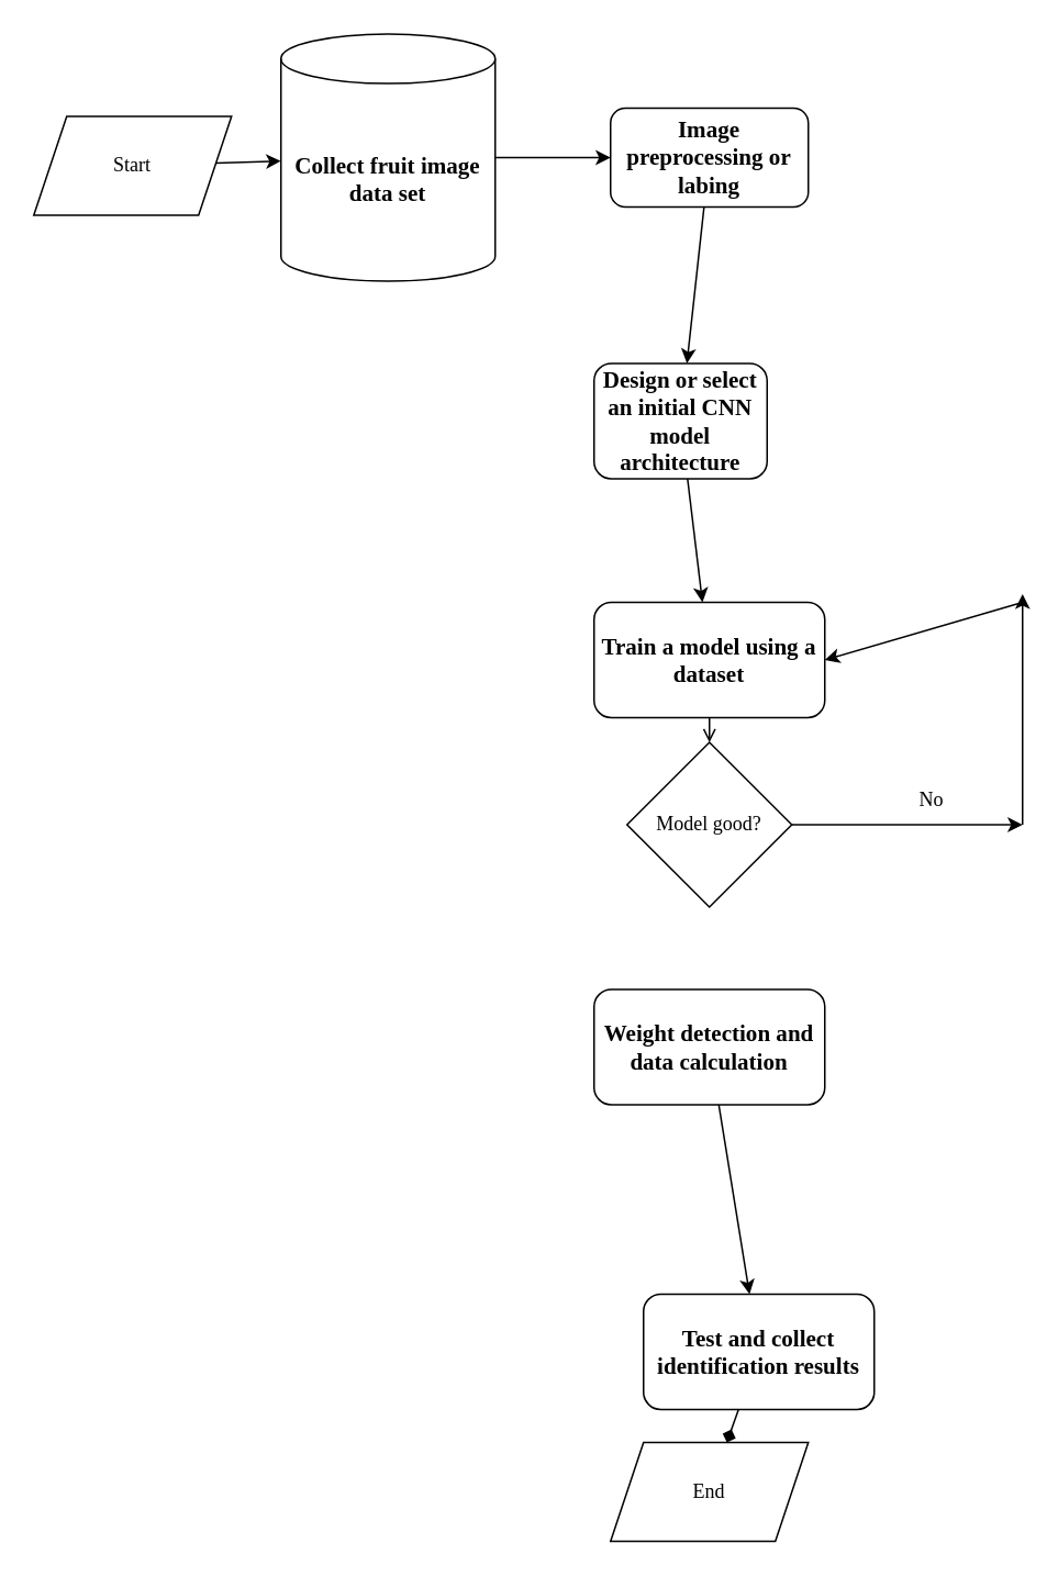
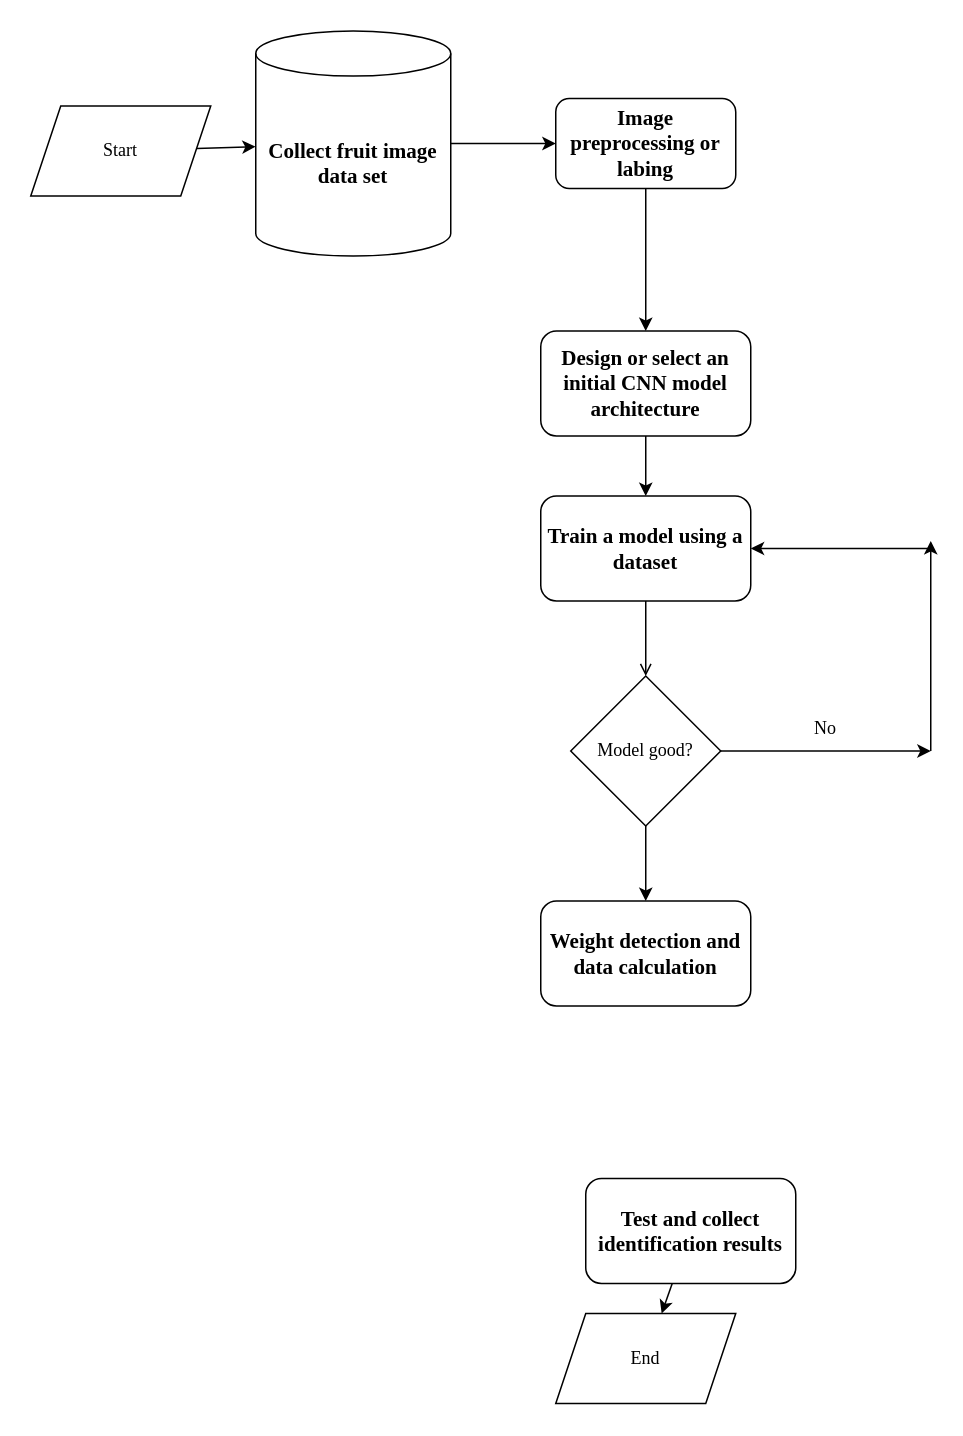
  <mxCell id="0" />
  <mxCell id="1" parent="0" />
  <mxCell id="2" style="edgeStyle=none;html=1;fontFamily=Comic Sans MS;exitX=1;exitY=0.5;exitDx=0;exitDy=0;exitPerimeter=0;" edge="1" parent="1" source="7" target="4"><mxGeometry relative="1" as="geometry"><mxPoint x="190" y="170" as="targetPoint" /><mxPoint x="250" y="60" as="sourcePoint" /></mxGeometry></mxCell>
  <mxCell id="3" value="" style="edgeStyle=none;html=1;fontFamily=Comic Sans MS;" edge="1" parent="1" source="4" target="6"><mxGeometry relative="1" as="geometry" /></mxCell>
  <mxCell id="4" value="&lt;h3&gt;Image preprocessing or labing&lt;/h3&gt;" style="rounded=1;whiteSpace=wrap;html=1;fontFamily=Comic Sans MS;" vertex="1" parent="1"><mxGeometry x="370" y="65" width="120" height="60" as="geometry" /></mxCell>
  <mxCell id="5" value="" style="edgeStyle=none;html=1;fontFamily=Comic Sans MS;" edge="1" parent="1" source="6" target="9"><mxGeometry relative="1" as="geometry" /></mxCell>
- <mxCell id="6" value="&lt;h3&gt;Design or select an initial CNN model architecture&lt;/h3&gt;" style="rounded=1;whiteSpace=wrap;html=1;fontFamily=Comic Sans MS;" vertex="1" parent="1"><mxGeometry x="360" y="220" width="105" height="70" as="geometry" /></mxCell>
+ <mxCell id="6" value="&lt;h3&gt;Design or select an initial CNN model architecture&lt;/h3&gt;" style="rounded=1;whiteSpace=wrap;html=1;fontFamily=Comic Sans MS;" vertex="1" parent="1"><mxGeometry x="360" y="220" width="140" height="70" as="geometry" /></mxCell>
  <mxCell id="7" value="&lt;h3 style=&quot;font-family: Helvetica;&quot;&gt;&lt;font face=&quot;Comic Sans MS&quot;&gt;Collect fruit image data set&lt;/font&gt;&lt;/h3&gt;" style="shape=cylinder3;whiteSpace=wrap;html=1;boundedLbl=1;backgroundOutline=1;size=15;fontFamily=Comic Sans MS;" vertex="1" parent="1"><mxGeometry x="170" y="20" width="130" height="150" as="geometry" /></mxCell>
  <mxCell id="8" value="" style="edgeStyle=none;html=1;fontFamily=Comic Sans MS;endArrow=open;" edge="1" parent="1" source="9" target="12"><mxGeometry relative="1" as="geometry" /></mxCell>
- <mxCell id="9" value="&lt;h3&gt;Train a model using a dataset&lt;/h3&gt;" style="rounded=1;whiteSpace=wrap;html=1;fontFamily=Comic Sans MS;" vertex="1" parent="1"><mxGeometry x="360" y="365" width="140" height="70" as="geometry" /></mxCell>
+ <mxCell id="9" value="&lt;h3&gt;Train a model using a dataset&lt;/h3&gt;" style="rounded=1;whiteSpace=wrap;html=1;fontFamily=Comic Sans MS;" vertex="1" parent="1"><mxGeometry x="360" y="330" width="140" height="70" as="geometry" /></mxCell>
  <mxCell id="10" style="edgeStyle=none;html=1;fontFamily=Comic Sans MS;" edge="1" parent="1" source="12"><mxGeometry relative="1" as="geometry"><mxPoint x="620" y="500" as="targetPoint" /></mxGeometry></mxCell>
+ <mxCell id="11" value="" style="edgeStyle=none;html=1;fontFamily=Comic Sans MS;" edge="1" parent="1" source="12" target="17"><mxGeometry relative="1" as="geometry" /></mxCell>
  <mxCell id="12" value="Model good?" style="rhombus;whiteSpace=wrap;html=1;fontFamily=Comic Sans MS;" vertex="1" parent="1"><mxGeometry x="380" y="450" width="100" height="100" as="geometry" /></mxCell>
- <mxCell id="13" value="No" style="text;html=1;strokeColor=none;fillColor=none;align=center;verticalAlign=middle;whiteSpace=wrap;rounded=0;fontFamily=Comic Sans MS;" vertex="1" parent="1"><mxGeometry x="535" y="470" width="60" height="30" as="geometry" /></mxCell>
+ <mxCell id="13" value="No" style="text;html=1;strokeColor=none;fillColor=none;align=center;verticalAlign=middle;whiteSpace=wrap;rounded=0;fontFamily=Comic Sans MS;" vertex="1" parent="1"><mxGeometry x="520" y="470" width="60" height="30" as="geometry" /></mxCell>
  <mxCell id="14" style="edgeStyle=none;html=1;fontFamily=Comic Sans MS;" edge="1" parent="1"><mxGeometry relative="1" as="geometry"><mxPoint x="620" y="360" as="targetPoint" /><mxPoint x="620" y="500" as="sourcePoint" /></mxGeometry></mxCell>
  <mxCell id="15" style="edgeStyle=none;html=1;fontFamily=Comic Sans MS;entryX=1;entryY=0.5;entryDx=0;entryDy=0;" edge="1" parent="1" target="9"><mxGeometry relative="1" as="geometry"><mxPoint x="630" y="370" as="targetPoint" /><mxPoint x="620" y="365" as="sourcePoint" /></mxGeometry></mxCell>
- <mxCell id="16" value="" style="edgeStyle=none;html=1;fontFamily=Comic Sans MS;" edge="1" parent="1" source="17" target="19"><mxGeometry relative="1" as="geometry" /></mxCell>
  <mxCell id="17" value="&lt;h3&gt;Weight detection and data calculation&lt;/h3&gt;" style="rounded=1;whiteSpace=wrap;html=1;fontFamily=Comic Sans MS;" vertex="1" parent="1"><mxGeometry x="360" y="600" width="140" height="70" as="geometry" /></mxCell>
- <mxCell id="18" value="" style="edgeStyle=none;html=1;fontFamily=Comic Sans MS;endArrow=diamond;" edge="1" parent="1" source="19" target="22"><mxGeometry relative="1" as="geometry"><mxPoint x="430" y="905" as="targetPoint" /></mxGeometry></mxCell>
+ <mxCell id="18" value="" style="edgeStyle=none;html=1;fontFamily=Comic Sans MS;" edge="1" parent="1" source="19" target="22"><mxGeometry relative="1" as="geometry"><mxPoint x="430" y="905" as="targetPoint" /></mxGeometry></mxCell>
  <mxCell id="19" value="&lt;h3&gt;Test and collect identification results&lt;/h3&gt;" style="rounded=1;whiteSpace=wrap;html=1;fontFamily=Comic Sans MS;" vertex="1" parent="1"><mxGeometry x="390" y="785" width="140" height="70" as="geometry" /></mxCell>
  <mxCell id="20" value="" style="edgeStyle=none;html=1;fontFamily=Comic Sans MS;" edge="1" parent="1" source="21" target="7"><mxGeometry relative="1" as="geometry" /></mxCell>
  <mxCell id="21" value="Start" style="shape=parallelogram;perimeter=parallelogramPerimeter;whiteSpace=wrap;html=1;fixedSize=1;fontFamily=Comic Sans MS;" vertex="1" parent="1"><mxGeometry x="20" y="70" width="120" height="60" as="geometry" /></mxCell>
  <mxCell id="22" value="End" style="shape=parallelogram;perimeter=parallelogramPerimeter;whiteSpace=wrap;html=1;fixedSize=1;fontFamily=Comic Sans MS;" vertex="1" parent="1"><mxGeometry x="370" y="875" width="120" height="60" as="geometry" /></mxCell>
